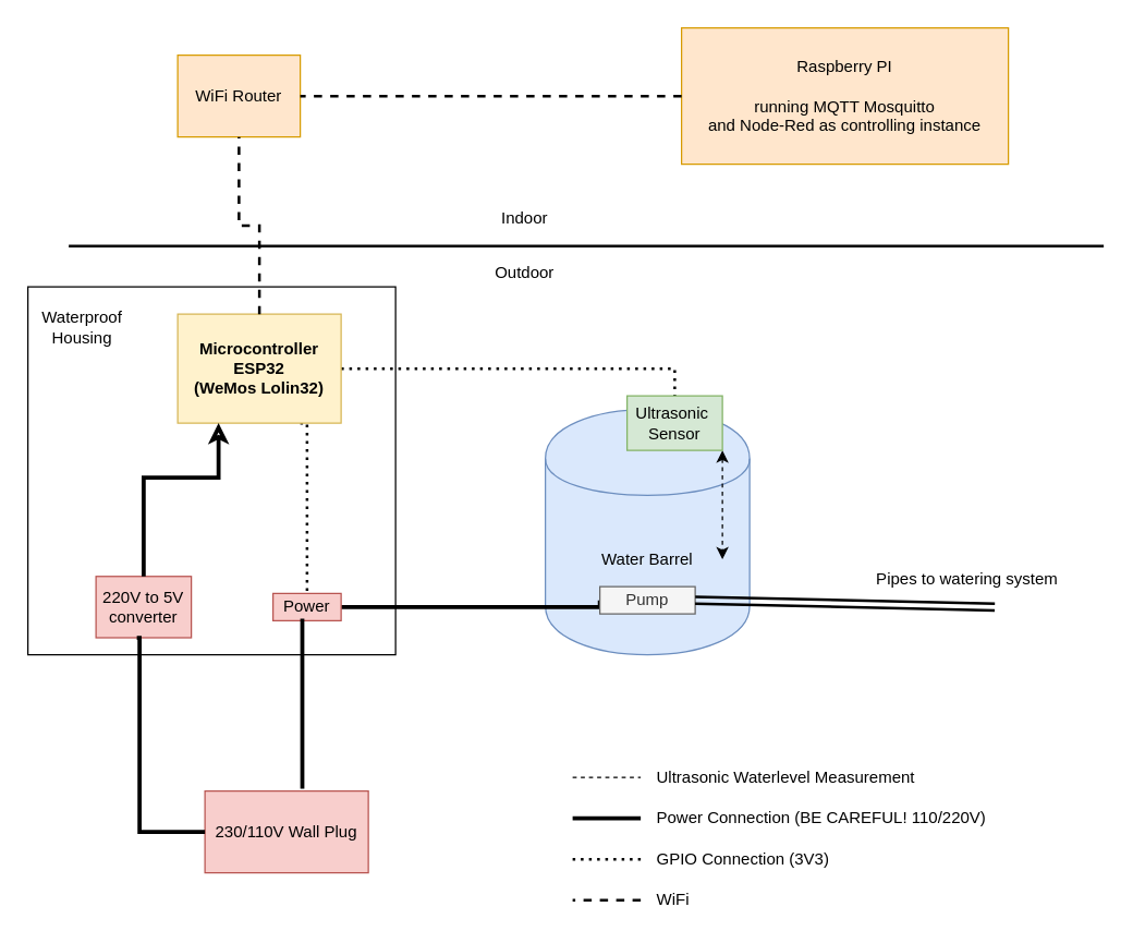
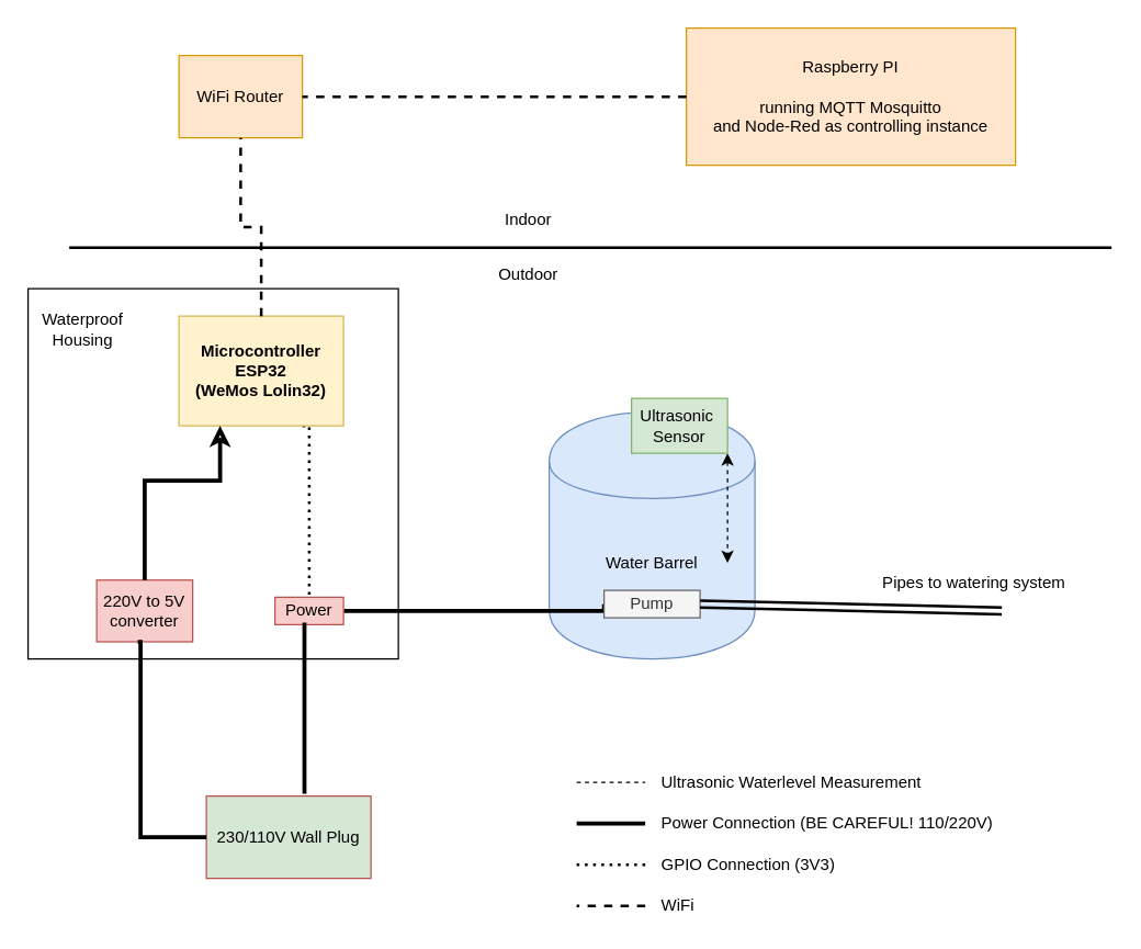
  <mxCell id="0" />
  <mxCell id="1" parent="0" />
  <mxCell id="2" value="" style="rounded=0;whiteSpace=wrap;html=1;align=center;" vertex="1" parent="1"><mxGeometry x="20" y="210" width="270" height="270" as="geometry" /></mxCell>
- <mxCell id="3" style="edgeStyle=orthogonalEdgeStyle;rounded=0;orthogonalLoop=1;jettySize=auto;html=1;exitX=1;exitY=0.5;exitDx=0;exitDy=0;entryX=0.5;entryY=0;entryDx=0;entryDy=0;startArrow=none;startFill=0;endArrow=none;endFill=0;strokeWidth=2;dashed=1;dashPattern=1 2;" edge="1" parent="1" source="5" target="10"><mxGeometry relative="1" as="geometry" /></mxCell>
  <mxCell id="4" style="edgeStyle=orthogonalEdgeStyle;rounded=0;orthogonalLoop=1;jettySize=auto;html=1;exitX=0.75;exitY=1;exitDx=0;exitDy=0;entryX=0.5;entryY=0;entryDx=0;entryDy=0;dashed=1;dashPattern=1 2;startArrow=none;startFill=0;endArrow=none;endFill=0;strokeWidth=2;" edge="1" parent="1" source="5" target="15"><mxGeometry relative="1" as="geometry"><Array as="points"><mxPoint x="225" y="310" /></Array></mxGeometry></mxCell>
  <mxCell id="5" value="&lt;b&gt;Microcontroller&lt;br&gt;ESP32&lt;br&gt;(WeMos Lolin32)&lt;/b&gt;" style="rounded=0;whiteSpace=wrap;html=1;fillColor=#fff2cc;strokeColor=#d6b656;" vertex="1" parent="1"><mxGeometry x="130" y="230" width="120" height="80" as="geometry" /></mxCell>
  <mxCell id="6" value="Water Barrel" style="shape=cylinder;whiteSpace=wrap;html=1;boundedLbl=1;backgroundOutline=1;fillColor=#dae8fc;strokeColor=#6c8ebf;" vertex="1" parent="1"><mxGeometry x="400" y="300" width="150" height="180" as="geometry" /></mxCell>
  <mxCell id="7" style="edgeStyle=orthogonalEdgeStyle;rounded=0;orthogonalLoop=1;jettySize=auto;html=1;exitX=0;exitY=0.5;exitDx=0;exitDy=0;startArrow=none;startFill=0;endArrow=none;endFill=0;strokeWidth=3;" edge="1" parent="1" source="8"><mxGeometry relative="1" as="geometry"><mxPoint x="250" y="445" as="targetPoint" /><Array as="points"><mxPoint x="250" y="445" /></Array></mxGeometry></mxCell>
  <mxCell id="8" value="Pump" style="rounded=0;whiteSpace=wrap;html=1;fillColor=#f5f5f5;strokeColor=#666666;fontColor=#333333;" vertex="1" parent="1"><mxGeometry x="440" y="430" width="70" height="20" as="geometry" /></mxCell>
  <mxCell id="9" value="" style="edgeStyle=orthogonalEdgeStyle;rounded=0;orthogonalLoop=1;jettySize=auto;html=1;exitX=1;exitY=1;exitDx=0;exitDy=0;startArrow=classic;startFill=1;dashed=1;" edge="1" parent="1" source="10"><mxGeometry relative="1" as="geometry"><mxPoint x="530" y="410" as="targetPoint" /><Array as="points"><mxPoint x="530" y="410" /></Array></mxGeometry></mxCell>
  <mxCell id="10" value="Ultrasonic&amp;nbsp;&lt;br&gt;Sensor" style="rounded=0;whiteSpace=wrap;html=1;fillColor=#d5e8d4;strokeColor=#82b366;" vertex="1" parent="1"><mxGeometry x="460" y="290" width="70" height="40" as="geometry" /></mxCell>
  <mxCell id="11" value="" style="endArrow=none;dashed=1;html=1;" edge="1" parent="1"><mxGeometry width="50" height="50" relative="1" as="geometry"><mxPoint x="420" y="570" as="sourcePoint" /><mxPoint x="470" y="570" as="targetPoint" /></mxGeometry></mxCell>
  <mxCell id="12" value="Ultrasonic Waterlevel Measurement" style="text;html=1;strokeColor=none;fillColor=none;align=left;verticalAlign=middle;whiteSpace=wrap;rounded=0;" vertex="1" parent="1"><mxGeometry x="480" y="560" width="200" height="20" as="geometry" /></mxCell>
  <mxCell id="13" style="edgeStyle=orthogonalEdgeStyle;rounded=0;orthogonalLoop=1;jettySize=auto;html=1;startArrow=none;startFill=0;endArrow=none;endFill=0;strokeWidth=3;" edge="1" parent="1"><mxGeometry relative="1" as="geometry"><mxPoint x="420" y="600" as="targetPoint" /><mxPoint x="470" y="600" as="sourcePoint" /><Array as="points"><mxPoint x="420" y="600" /></Array></mxGeometry></mxCell>
  <mxCell id="14" value="Power Connection (BE CAREFUL! 110/220V)" style="text;html=1;strokeColor=none;fillColor=none;align=left;verticalAlign=middle;whiteSpace=wrap;rounded=0;" vertex="1" parent="1"><mxGeometry x="480" y="590" width="290" height="20" as="geometry" /></mxCell>
  <mxCell id="15" value="Power" style="rounded=0;whiteSpace=wrap;html=1;align=center;fillColor=#f8cecc;strokeColor=#b85450;" vertex="1" parent="1"><mxGeometry x="200" y="435" width="50" height="20" as="geometry" /></mxCell>
  <mxCell id="16" style="edgeStyle=orthogonalEdgeStyle;rounded=0;orthogonalLoop=1;jettySize=auto;html=1;startArrow=none;startFill=0;endArrow=none;endFill=0;strokeWidth=3;exitX=0.596;exitY=-0.029;exitDx=0;exitDy=0;exitPerimeter=0;" edge="1" parent="1" source="17"><mxGeometry relative="1" as="geometry"><mxPoint x="220" y="455" as="targetPoint" /><mxPoint x="220" y="530" as="sourcePoint" /><Array as="points"><mxPoint x="222" y="455" /></Array></mxGeometry></mxCell>
- <mxCell id="17" value="230/110V Wall Plug" style="rounded=0;whiteSpace=wrap;html=1;align=center;fillColor=#f8cecc;strokeColor=#b85450;" vertex="1" parent="1"><mxGeometry x="150" y="580" width="120" height="60" as="geometry" /></mxCell>
+ <mxCell id="17" value="230/110V Wall Plug" style="rounded=0;whiteSpace=wrap;html=1;align=center;fillColor=#d5e8d4;strokeColor=#b85450;" vertex="1" parent="1"><mxGeometry x="150" y="580" width="120" height="60" as="geometry" /></mxCell>
  <mxCell id="18" style="edgeStyle=orthogonalEdgeStyle;rounded=0;orthogonalLoop=1;jettySize=auto;html=1;exitX=0.75;exitY=1;exitDx=0;exitDy=0;dashed=1;dashPattern=1 2;startArrow=none;startFill=0;endArrow=none;endFill=0;strokeWidth=2;" edge="1" parent="1"><mxGeometry relative="1" as="geometry"><mxPoint x="470" y="630" as="sourcePoint" /><mxPoint x="420" y="630" as="targetPoint" /><Array as="points"><mxPoint x="460" y="630" /><mxPoint x="460" y="630" /></Array></mxGeometry></mxCell>
  <mxCell id="19" value="GPIO Connection (3V3)" style="text;html=1;strokeColor=none;fillColor=none;align=left;verticalAlign=middle;whiteSpace=wrap;rounded=0;" vertex="1" parent="1"><mxGeometry x="480" y="620" width="200" height="20" as="geometry" /></mxCell>
  <mxCell id="20" value="" style="shape=link;html=1;startArrow=none;startFill=0;endArrow=none;endFill=0;strokeWidth=2;exitX=1;exitY=0.5;exitDx=0;exitDy=0;" edge="1" parent="1" source="8"><mxGeometry width="50" height="50" relative="1" as="geometry"><mxPoint x="610" y="540" as="sourcePoint" /><mxPoint x="730" y="445" as="targetPoint" /></mxGeometry></mxCell>
  <mxCell id="21" value="Pipes to watering system" style="text;html=1;strokeColor=none;fillColor=none;align=center;verticalAlign=middle;whiteSpace=wrap;rounded=0;" vertex="1" parent="1"><mxGeometry x="630" y="415" width="160" height="20" as="geometry" /></mxCell>
  <mxCell id="22" value="Raspberry PI &lt;br&gt;&lt;br&gt;running MQTT Mosquitto&lt;br&gt;and Node-Red as controlling instance" style="rounded=0;whiteSpace=wrap;html=1;align=center;fillColor=#ffe6cc;strokeColor=#d79b00;" vertex="1" parent="1"><mxGeometry x="500" y="20" width="240" height="100" as="geometry" /></mxCell>
  <mxCell id="23" value="WiFi Router" style="rounded=0;whiteSpace=wrap;html=1;align=center;fillColor=#ffe6cc;strokeColor=#d79b00;" vertex="1" parent="1"><mxGeometry x="130" y="40" width="90" height="60" as="geometry" /></mxCell>
  <mxCell id="24" value="" style="endArrow=none;html=1;strokeWidth=2;" edge="1" parent="1"><mxGeometry width="50" height="50" relative="1" as="geometry"><mxPoint x="810" y="180" as="sourcePoint" /><mxPoint x="50" y="180" as="targetPoint" /></mxGeometry></mxCell>
  <mxCell id="25" value="220V to 5V converter" style="rounded=0;whiteSpace=wrap;html=1;align=center;fillColor=#f8cecc;strokeColor=#b85450;" vertex="1" parent="1"><mxGeometry x="70" y="422.5" width="70" height="45" as="geometry" /></mxCell>
  <mxCell id="26" value="Outdoor&lt;br&gt;" style="text;html=1;strokeColor=none;fillColor=none;align=center;verticalAlign=middle;whiteSpace=wrap;rounded=0;" vertex="1" parent="1"><mxGeometry x="365" y="190" width="40" height="20" as="geometry" /></mxCell>
  <mxCell id="27" value="Indoor" style="text;html=1;strokeColor=none;fillColor=none;align=center;verticalAlign=middle;whiteSpace=wrap;rounded=0;" vertex="1" parent="1"><mxGeometry x="365" y="150" width="40" height="20" as="geometry" /></mxCell>
  <mxCell id="28" value="Waterproof Housing" style="text;html=1;strokeColor=none;fillColor=none;align=center;verticalAlign=middle;whiteSpace=wrap;rounded=0;" vertex="1" parent="1"><mxGeometry x="40" y="230" width="40" height="20" as="geometry" /></mxCell>
  <mxCell id="29" style="edgeStyle=orthogonalEdgeStyle;rounded=0;orthogonalLoop=1;jettySize=auto;html=1;exitX=0.5;exitY=0;exitDx=0;exitDy=0;entryX=0.5;entryY=1;entryDx=0;entryDy=0;startArrow=none;startFill=0;endArrow=none;endFill=0;strokeWidth=2;dashed=1;" edge="1" parent="1" source="5" target="23"><mxGeometry relative="1" as="geometry" /></mxCell>
  <mxCell id="30" style="edgeStyle=orthogonalEdgeStyle;rounded=0;orthogonalLoop=1;jettySize=auto;html=1;startArrow=none;startFill=0;endArrow=none;endFill=0;strokeWidth=2;dashed=1;" edge="1" parent="1"><mxGeometry relative="1" as="geometry"><mxPoint x="470" y="660" as="sourcePoint" /><mxPoint x="420" y="660" as="targetPoint" /><Array as="points"><mxPoint x="430" y="660" /></Array></mxGeometry></mxCell>
  <mxCell id="31" value="WiFi" style="text;html=1;strokeColor=none;fillColor=none;align=left;verticalAlign=middle;whiteSpace=wrap;rounded=0;" vertex="1" parent="1"><mxGeometry x="480" y="650" width="200" height="20" as="geometry" /></mxCell>
  <mxCell id="32" style="edgeStyle=orthogonalEdgeStyle;rounded=0;orthogonalLoop=1;jettySize=auto;html=1;exitX=0;exitY=0.5;exitDx=0;exitDy=0;entryX=1;entryY=0.5;entryDx=0;entryDy=0;startArrow=none;startFill=0;endArrow=none;endFill=0;strokeWidth=2;dashed=1;" edge="1" parent="1" source="22" target="23"><mxGeometry relative="1" as="geometry"><mxPoint x="310" y="170" as="sourcePoint" /><mxPoint x="310" y="40" as="targetPoint" /></mxGeometry></mxCell>
  <mxCell id="33" style="edgeStyle=orthogonalEdgeStyle;rounded=0;orthogonalLoop=1;jettySize=auto;html=1;startArrow=none;startFill=0;endArrow=none;endFill=0;strokeWidth=3;exitX=0;exitY=0.5;exitDx=0;exitDy=0;" edge="1" parent="1" source="17"><mxGeometry relative="1" as="geometry"><mxPoint x="100" y="467.5" as="targetPoint" /><mxPoint x="101.52" y="590.76" as="sourcePoint" /><Array as="points"><mxPoint x="102" y="610" /><mxPoint x="102" y="468" /></Array></mxGeometry></mxCell>
  <mxCell id="34" style="edgeStyle=orthogonalEdgeStyle;rounded=0;orthogonalLoop=1;jettySize=auto;html=1;startArrow=none;startFill=0;endArrow=classic;endFill=0;strokeWidth=3;exitX=0.5;exitY=0;exitDx=0;exitDy=0;entryX=0.25;entryY=1;entryDx=0;entryDy=0;" edge="1" parent="1" source="25" target="5"><mxGeometry relative="1" as="geometry"><mxPoint x="110" y="260" as="targetPoint" /><mxPoint x="160" y="402.5" as="sourcePoint" /><Array as="points"><mxPoint x="105" y="350" /><mxPoint x="160" y="350" /></Array></mxGeometry></mxCell>
